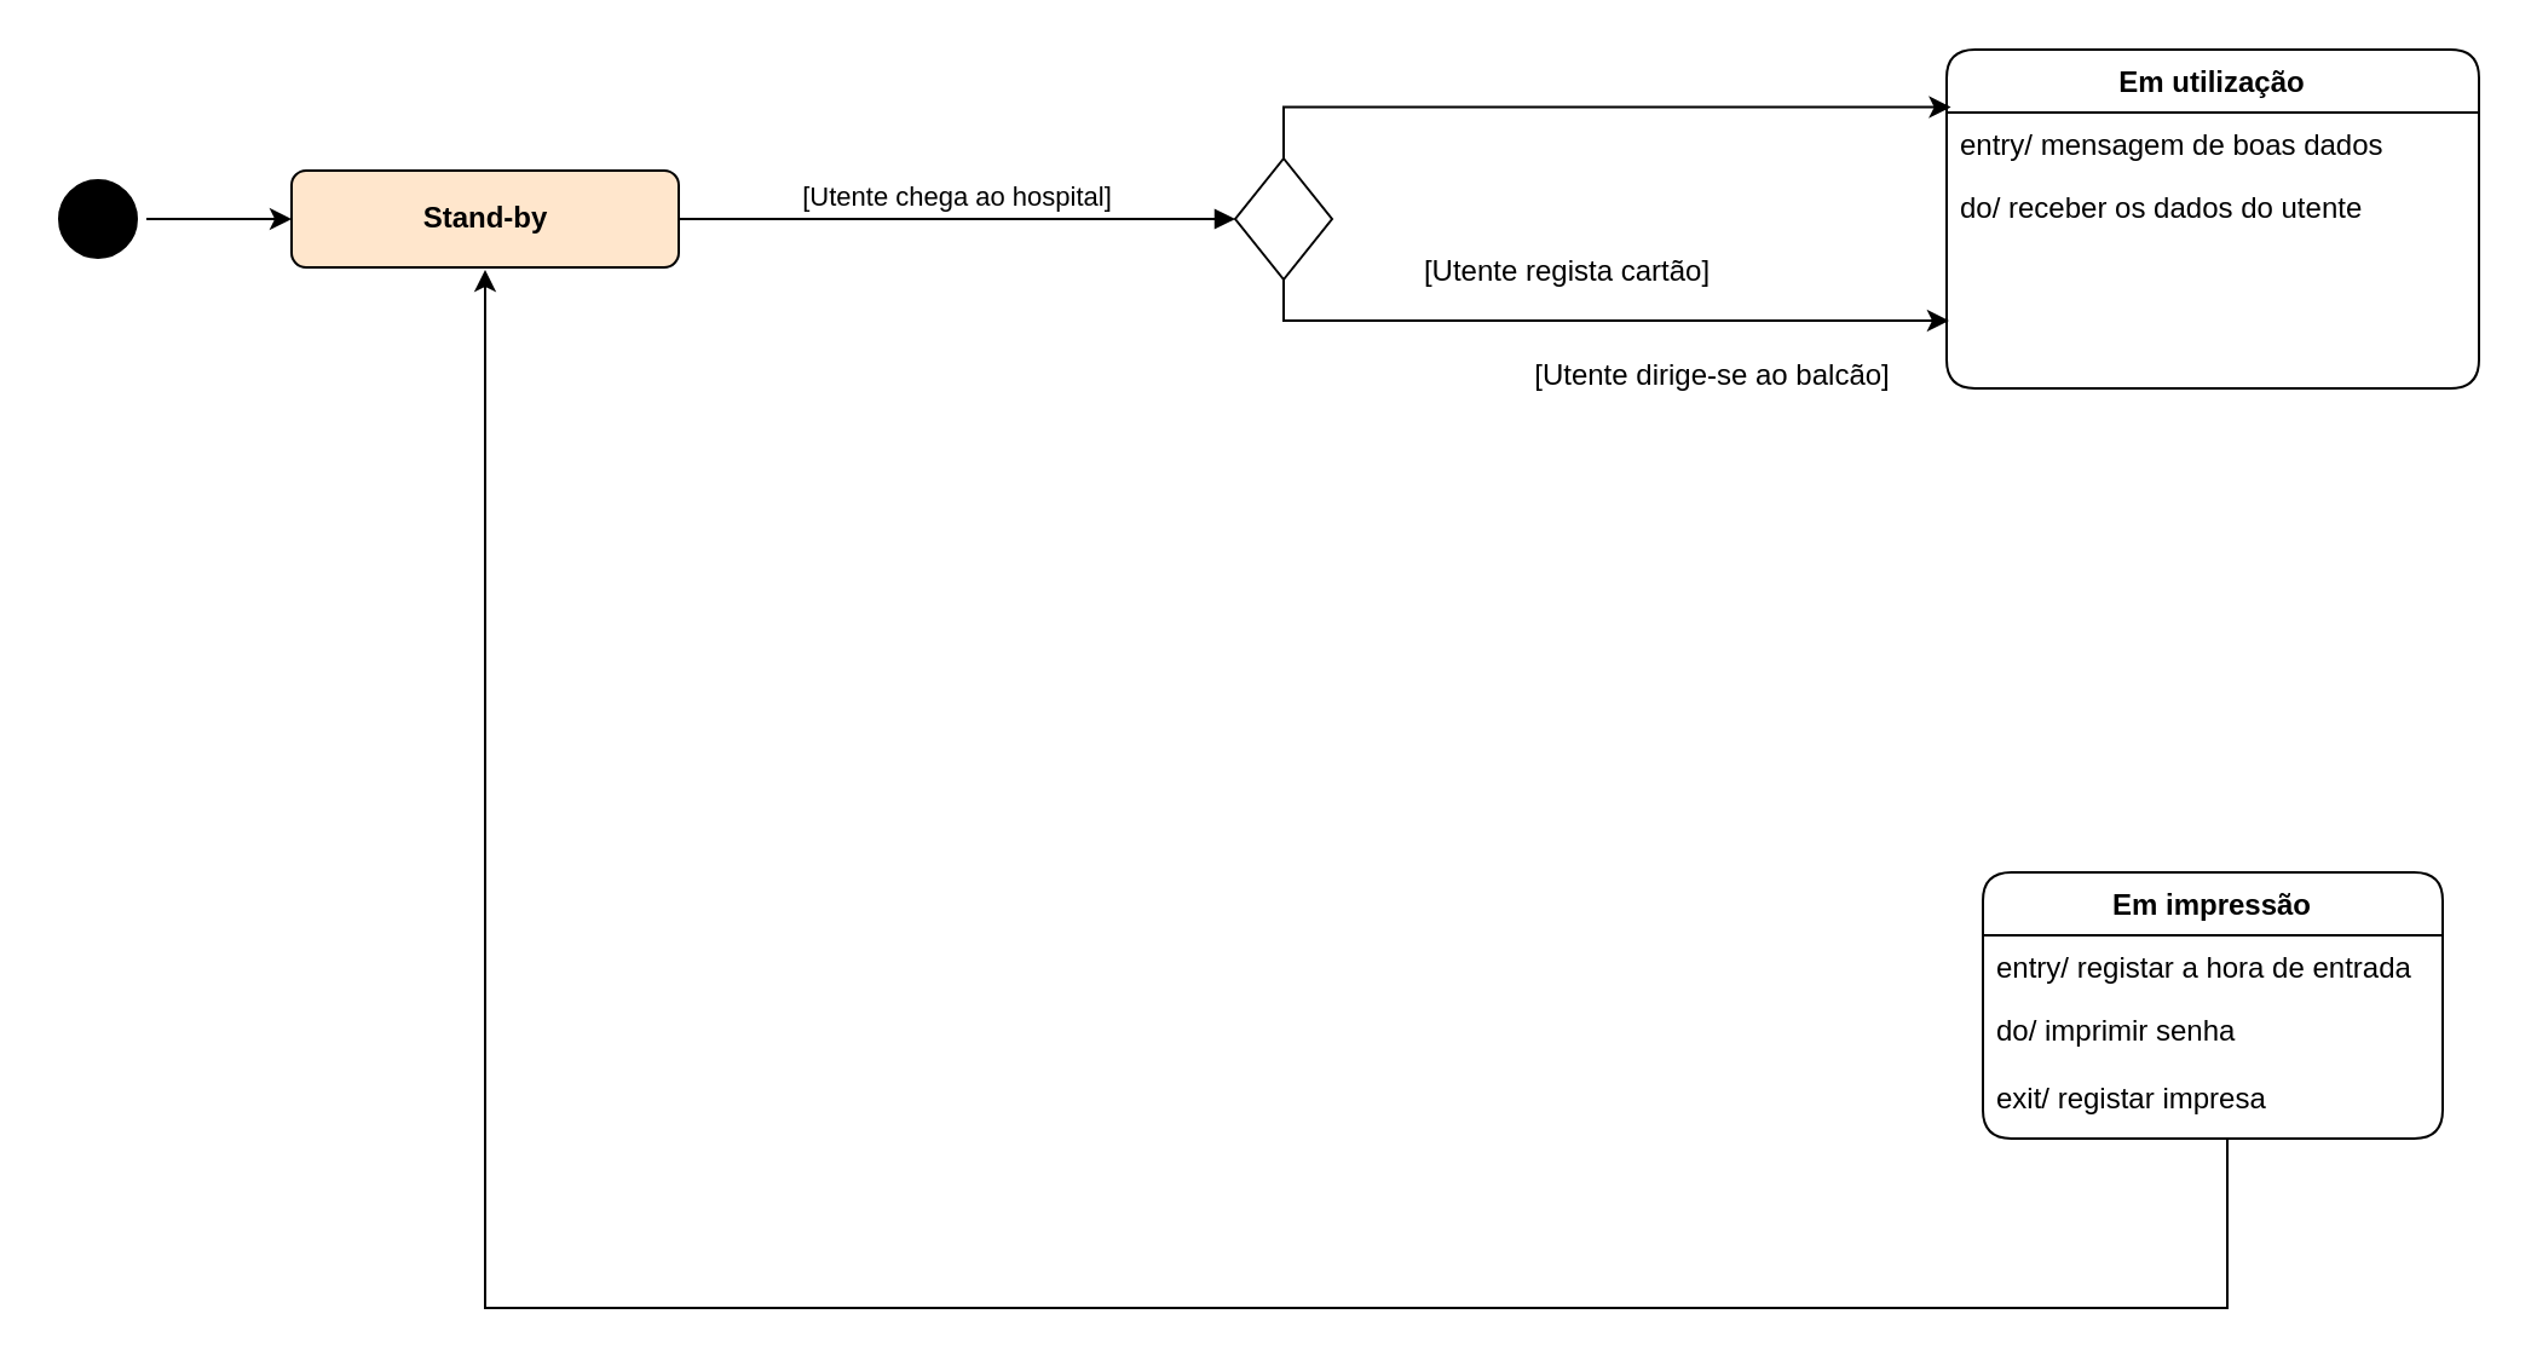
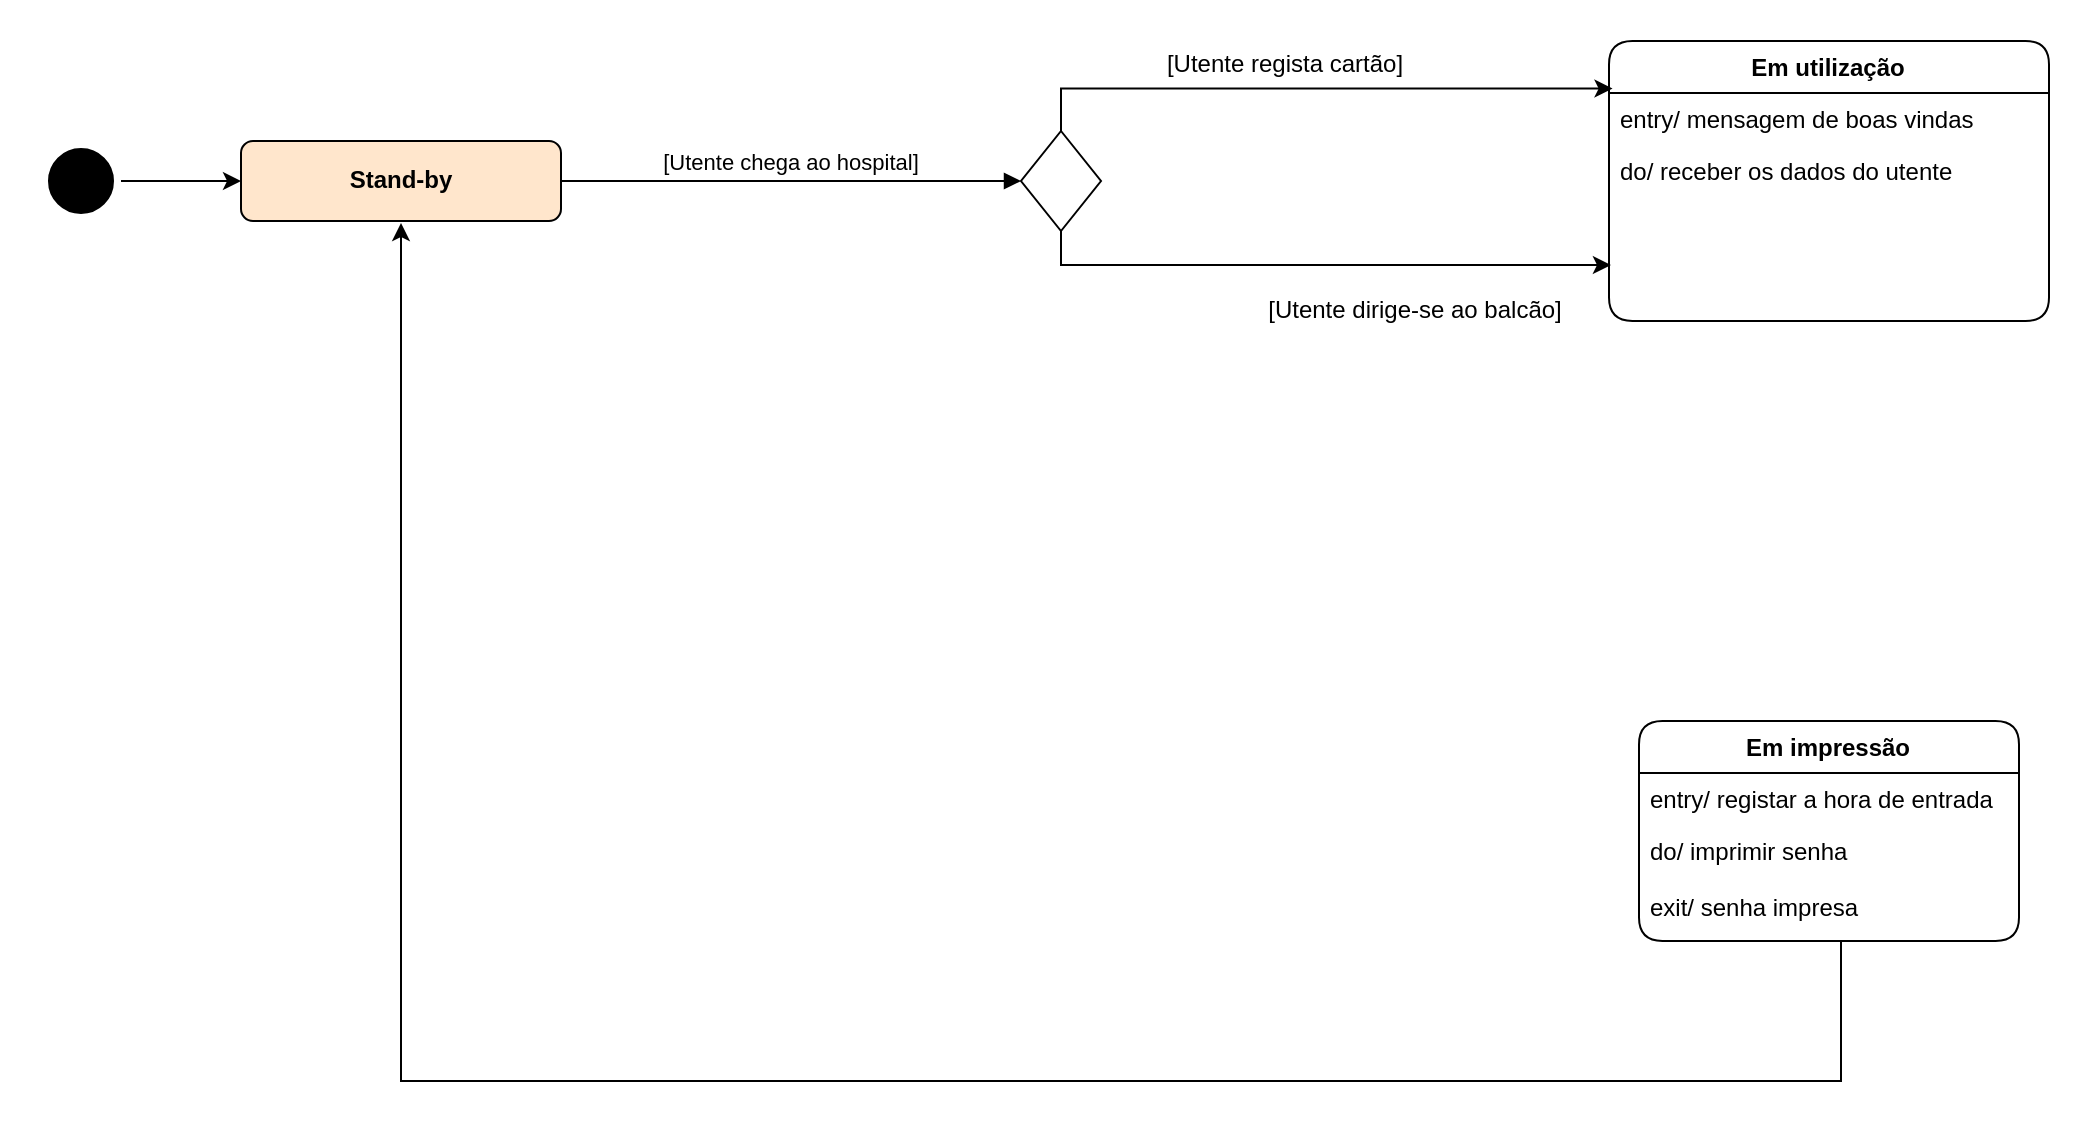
  <mxCell id="0" />
  <mxCell id="1" parent="0" />
  <mxCell id="2" value="" style="edgeStyle=orthogonalEdgeStyle;rounded=0;orthogonalLoop=1;jettySize=auto;html=1;" edge="1" parent="1" source="3" target="4"><mxGeometry relative="1" as="geometry" /></mxCell>
  <mxCell id="3" value="" style="ellipse;html=1;shape=startState;fillColor=#000000;" parent="1" vertex="1"><mxGeometry x="20" y="70" width="40" height="40" as="geometry" /></mxCell>
  <mxCell id="4" value="&lt;b&gt;Stand-by&lt;/b&gt;" style="html=1;rounded=1;fillColor=#ffe6cc;" parent="1" vertex="1"><mxGeometry x="120" y="70" width="160" height="40" as="geometry" /></mxCell>
  <mxCell id="5" value="[Utente chega ao hospital]" style="html=1;verticalAlign=bottom;endArrow=block;exitX=1;exitY=0.5;exitDx=0;exitDy=0;entryX=0;entryY=0.5;entryDx=0;entryDy=0;" parent="1" source="4" target="8" edge="1"><mxGeometry width="80" relative="1" as="geometry"><mxPoint x="450" y="170" as="sourcePoint" /><mxPoint x="480" y="90" as="targetPoint" /></mxGeometry></mxCell>
  <mxCell id="6" style="edgeStyle=orthogonalEdgeStyle;rounded=0;orthogonalLoop=1;jettySize=auto;html=1;exitX=0.5;exitY=1;exitDx=0;exitDy=0;entryX=-0.032;entryY=0.682;entryDx=0;entryDy=0;entryPerimeter=0;" edge="1" parent="1" source="8"><mxGeometry relative="1" as="geometry"><mxPoint x="804.96" y="132.016" as="targetPoint" /><mxPoint x="535" y="115" as="sourcePoint" /><Array as="points"><mxPoint x="530" y="132" /></Array></mxGeometry></mxCell>
  <mxCell id="7" style="edgeStyle=orthogonalEdgeStyle;rounded=0;orthogonalLoop=1;jettySize=auto;html=1;exitX=0.5;exitY=0;exitDx=0;exitDy=0;entryX=0.008;entryY=0.17;entryDx=0;entryDy=0;entryPerimeter=0;" edge="1" parent="1" source="8" target="13"><mxGeometry relative="1" as="geometry"><mxPoint x="800" y="45" as="targetPoint" /></mxGeometry></mxCell>
  <mxCell id="8" value="" style="rhombus;whiteSpace=wrap;html=1;" parent="1" vertex="1"><mxGeometry x="510" y="65" width="40" height="50" as="geometry" /></mxCell>
  <mxCell id="9" value="Em impressão" style="swimlane;fontStyle=1;childLayout=stackLayout;horizontal=1;startSize=26;fillColor=none;horizontalStack=0;resizeParent=1;resizeParentMax=0;resizeLast=0;collapsible=1;marginBottom=0;rounded=1;" parent="1" vertex="1"><mxGeometry x="819" y="360" width="190" height="110" as="geometry" /></mxCell>
  <mxCell id="10" value="entry/ registar a hora de entrada" style="text;strokeColor=none;fillColor=none;align=left;verticalAlign=top;spacingLeft=4;spacingRight=4;overflow=hidden;rotatable=0;points=[[0,0.5],[1,0.5]];portConstraint=eastwest;" parent="9" vertex="1"><mxGeometry y="26" width="190" height="26" as="geometry" /></mxCell>
- <mxCell id="11" value="do/ imprimir senha&#10;&#10;exit/ registar impresa" style="text;strokeColor=none;fillColor=none;align=left;verticalAlign=top;spacingLeft=4;spacingRight=4;overflow=hidden;rotatable=0;points=[[0,0.5],[1,0.5]];portConstraint=eastwest;" parent="9" vertex="1"><mxGeometry y="52" width="190" height="58" as="geometry" /></mxCell>
+ <mxCell id="11" value="do/ imprimir senha&#10;&#10;exit/ senha impresa" style="text;strokeColor=none;fillColor=none;align=left;verticalAlign=top;spacingLeft=4;spacingRight=4;overflow=hidden;rotatable=0;points=[[0,0.5],[1,0.5]];portConstraint=eastwest;" parent="9" vertex="1"><mxGeometry y="52" width="190" height="58" as="geometry" /></mxCell>
  <mxCell id="12" value="" style="edgeStyle=orthogonalEdgeStyle;rounded=0;orthogonalLoop=1;jettySize=auto;html=1;exitX=0.495;exitY=0.983;exitDx=0;exitDy=0;exitPerimeter=0;entryX=0.5;entryY=1;entryDx=0;entryDy=0;" parent="1" edge="1"><mxGeometry x="0.235" y="-16" relative="1" as="geometry"><mxPoint x="200" y="111" as="targetPoint" /><mxPoint x="844.05" y="470.014" as="sourcePoint" /><mxPoint y="1" as="offset" /><Array as="points"><mxPoint x="920" y="470" /><mxPoint x="920" y="540" /><mxPoint x="200" y="540" /></Array></mxGeometry></mxCell>
  <mxCell id="13" value="Em utilização" style="swimlane;fontStyle=1;childLayout=stackLayout;horizontal=1;startSize=26;fillColor=none;horizontalStack=0;resizeParent=1;resizeParentMax=0;resizeLast=0;collapsible=1;marginBottom=0;rounded=1;" vertex="1" parent="1"><mxGeometry x="804" y="20" width="220" height="140" as="geometry" /></mxCell>
- <mxCell id="14" value="entry/ mensagem de boas dados " style="text;strokeColor=none;fillColor=none;align=left;verticalAlign=top;spacingLeft=4;spacingRight=4;overflow=hidden;rotatable=0;points=[[0,0.5],[1,0.5]];portConstraint=eastwest;" vertex="1" parent="13"><mxGeometry y="26" width="220" height="26" as="geometry" /></mxCell>
+ <mxCell id="14" value="entry/ mensagem de boas vindas " style="text;strokeColor=none;fillColor=none;align=left;verticalAlign=top;spacingLeft=4;spacingRight=4;overflow=hidden;rotatable=0;points=[[0,0.5],[1,0.5]];portConstraint=eastwest;" vertex="1" parent="13"><mxGeometry y="26" width="220" height="26" as="geometry" /></mxCell>
  <mxCell id="15" value="do/ receber os dados do utente&#10;&#10;&#10;&#10;&#10;&#10;&#10;" style="text;strokeColor=none;fillColor=none;align=left;verticalAlign=top;spacingLeft=4;spacingRight=4;overflow=hidden;rotatable=0;points=[[0,0.5],[1,0.5]];portConstraint=eastwest;" vertex="1" parent="13"><mxGeometry y="52" width="220" height="88" as="geometry" /></mxCell>
- <mxCell id="16" value="[Utente regista cartão]" style="text;html=1;align=center;verticalAlign=middle;resizable=0;points=[];autosize=1;" vertex="1" parent="1"><mxGeometry x="582" y="102" width="130" height="20" as="geometry" /></mxCell>
+ <mxCell id="16" value="[Utente regista cartão]" style="text;html=1;align=center;verticalAlign=middle;resizable=0;points=[];autosize=1;" vertex="1" parent="1"><mxGeometry x="577" y="22" width="130" height="20" as="geometry" /></mxCell>
  <mxCell id="17" value="[Utente dirige-se ao balcão]" style="text;html=1;align=center;verticalAlign=middle;resizable=0;points=[];autosize=1;" vertex="1" parent="1"><mxGeometry x="627" y="145" width="160" height="20" as="geometry" /></mxCell>
